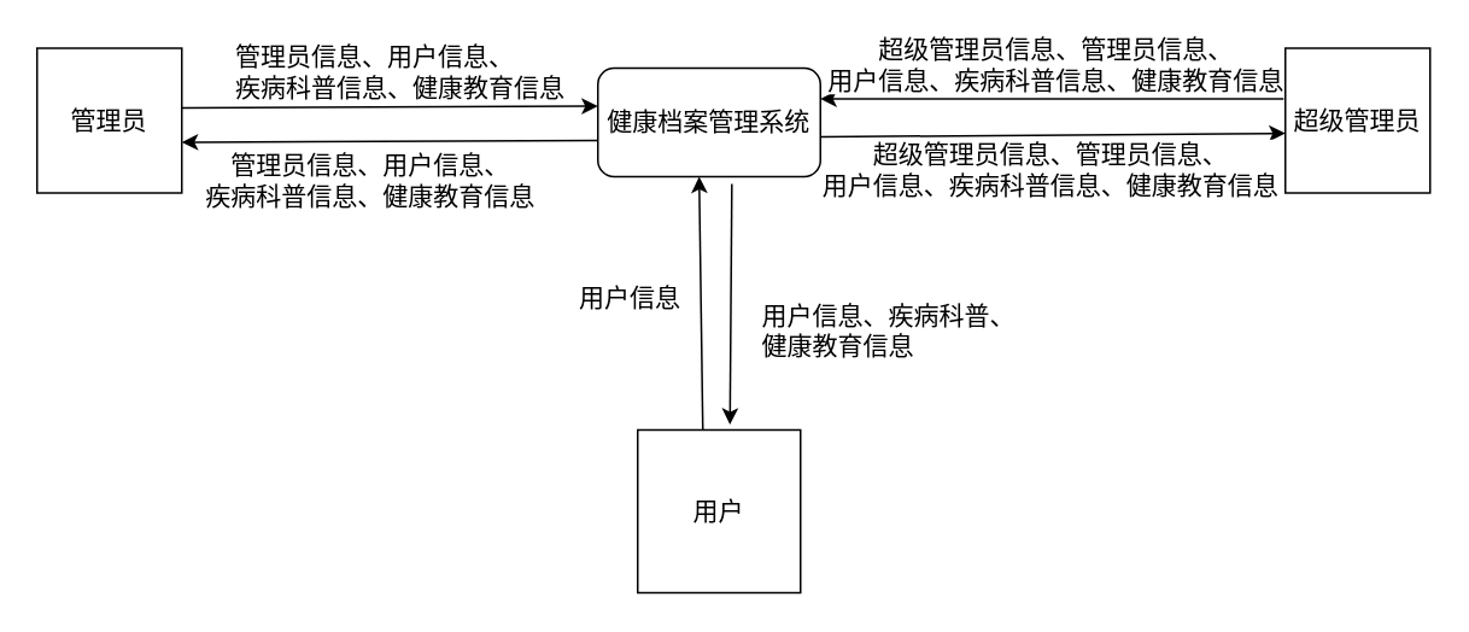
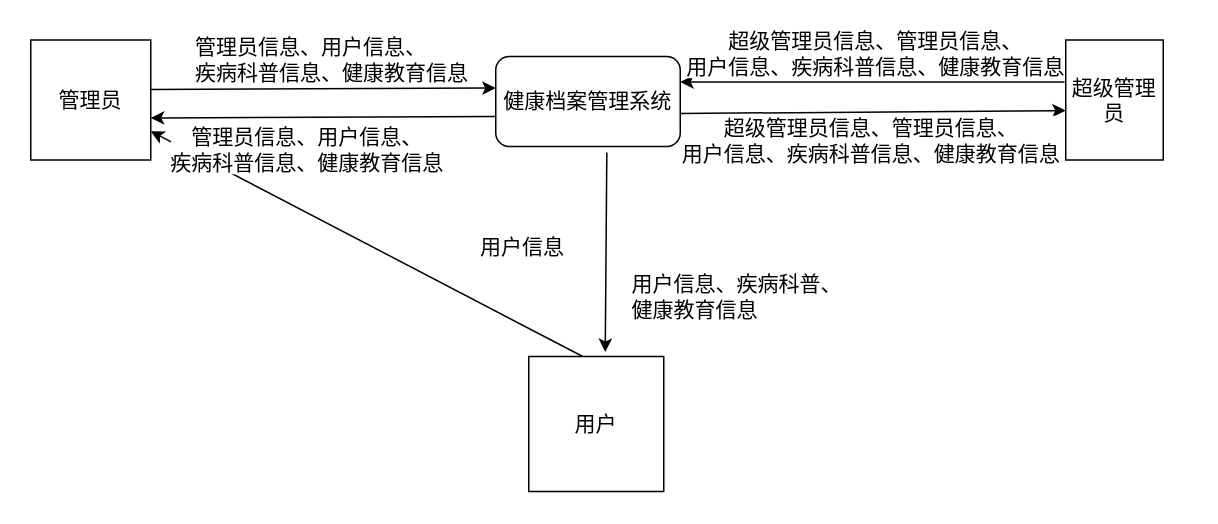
  <mxCell id="0" />
  <mxCell id="1" parent="0" />
  <mxCell id="2" style="edgeStyle=none;rounded=0;orthogonalLoop=1;jettySize=auto;html=1;entryX=0;entryY=0.25;entryDx=0;entryDy=0;exitX=1;exitY=0.413;exitDx=0;exitDy=0;exitPerimeter=0;" parent="1" edge="1" source="3"><mxGeometry relative="1" as="geometry"><mxPoint x="140" y="58" as="sourcePoint" /><mxPoint x="330" y="58" as="targetPoint" /></mxGeometry></mxCell>
  <mxCell id="3" value="&lt;font style=&quot;font-size: 14px&quot;&gt;管理员&lt;/font&gt;" style="whiteSpace=wrap;html=1;aspect=fixed;" parent="1" vertex="1"><mxGeometry x="20" y="26" width="80" height="80" as="geometry" /></mxCell>
  <mxCell id="4" style="edgeStyle=none;rounded=0;orthogonalLoop=1;jettySize=auto;html=1;exitX=-0.012;exitY=0.35;exitDx=0;exitDy=0;entryX=1;entryY=0.25;entryDx=0;entryDy=0;exitPerimeter=0;" parent="1" source="6" edge="1"><mxGeometry relative="1" as="geometry"><mxPoint x="650" y="54" as="sourcePoint" /><mxPoint x="453" y="54" as="targetPoint" /></mxGeometry></mxCell>
  <mxCell id="5" value="&lt;font style=&quot;font-size: 14px&quot;&gt;&lt;span&gt;超级管理员信息、管理员信息、&lt;br&gt;用户信息、疾病科普信息、&lt;/span&gt;&lt;span&gt;健康教育信息&lt;/span&gt;&lt;/font&gt;" style="text;html=1;resizable=0;points=[];align=center;verticalAlign=middle;labelBackgroundColor=#ffffff;" parent="4" vertex="1" connectable="0"><mxGeometry x="-0.036" y="1" relative="1" as="geometry"><mxPoint x="-4" y="-20.5" as="offset" /></mxGeometry></mxCell>
- <mxCell id="6" value="&lt;font style=&quot;font-size: 14px&quot;&gt;超级管理员&lt;/font&gt;" style="whiteSpace=wrap;html=1;aspect=fixed;" parent="1" vertex="1"><mxGeometry x="710" y="26" width="80" height="80" as="geometry" /></mxCell>
- <mxCell id="7" style="edgeStyle=none;rounded=0;orthogonalLoop=1;jettySize=auto;html=1;entryX=0.455;entryY=1;entryDx=0;entryDy=0;entryPerimeter=0;exitX=0.4;exitY=0;exitDx=0;exitDy=0;exitPerimeter=0;" parent="1" source="8" target="14" edge="1"><mxGeometry relative="1" as="geometry"><mxPoint x="386" y="227" as="sourcePoint" /></mxGeometry></mxCell>
+ <mxCell id="6" value="&lt;font style=&quot;font-size: 14px&quot;&gt;超级管理员&lt;/font&gt;" style="whiteSpace=wrap;html=1;aspect=fixed;" parent="1" vertex="1"><mxGeometry x="710" y="26" width="65" height="80" as="geometry" /></mxCell>
+ <mxCell id="7" style="edgeStyle=none;rounded=0;orthogonalLoop=1;jettySize=auto;html=1;exitX=0.4;exitY=0;exitDx=0;exitDy=0;exitPerimeter=0;" parent="1" source="8" target="3" edge="1"><mxGeometry relative="1" as="geometry"><mxPoint x="386" y="227" as="sourcePoint" /></mxGeometry></mxCell>
  <mxCell id="8" value="&lt;font style=&quot;font-size: 14px&quot;&gt;用户&lt;/font&gt;" style="whiteSpace=wrap;html=1;aspect=fixed;" parent="1" vertex="1"><mxGeometry x="352" y="237" width="90" height="90" as="geometry" /></mxCell>
  <mxCell id="9" style="edgeStyle=none;rounded=0;orthogonalLoop=1;jettySize=auto;html=1;exitX=0;exitY=0.75;exitDx=0;exitDy=0;entryX=1;entryY=0.65;entryDx=0;entryDy=0;entryPerimeter=0;" parent="1" edge="1" target="3"><mxGeometry relative="1" as="geometry"><mxPoint x="330" y="77" as="sourcePoint" /><mxPoint x="140" y="78" as="targetPoint" /></mxGeometry></mxCell>
  <mxCell id="10" value="&lt;font style=&quot;font-size: 14px&quot;&gt;管理员信息、用户信息、&lt;br&gt;疾病科普信息、健康教育信息&lt;/font&gt;" style="text;html=1;resizable=0;points=[];align=center;verticalAlign=middle;labelBackgroundColor=#ffffff;" parent="9" vertex="1" connectable="0"><mxGeometry x="0.04" relative="1" as="geometry"><mxPoint x="-7" y="20.5" as="offset" /></mxGeometry></mxCell>
  <mxCell id="11" style="edgeStyle=none;rounded=0;orthogonalLoop=1;jettySize=auto;html=1;exitX=1;exitY=0.75;exitDx=0;exitDy=0;entryX=0;entryY=0.588;entryDx=0;entryDy=0;entryPerimeter=0;" parent="1" target="6" edge="1"><mxGeometry relative="1" as="geometry"><mxPoint x="453" y="75" as="sourcePoint" /><mxPoint x="647" y="74" as="targetPoint" /></mxGeometry></mxCell>
  <mxCell id="12" value="&lt;font style=&quot;font-size: 14px&quot;&gt;超级管理员信息、管理员信息、&lt;br&gt;用户信息、疾病科普信息、健康教育信息&lt;/font&gt;" style="text;html=1;resizable=0;points=[];align=center;verticalAlign=middle;labelBackgroundColor=#ffffff;" parent="11" vertex="1" connectable="0"><mxGeometry x="-0.051" y="2" relative="1" as="geometry"><mxPoint x="5" y="20.5" as="offset" /></mxGeometry></mxCell>
  <mxCell id="13" style="edgeStyle=none;rounded=0;orthogonalLoop=1;jettySize=auto;html=1;exitX=0.602;exitY=1.067;exitDx=0;exitDy=0;exitPerimeter=0;" parent="1" source="14" edge="1"><mxGeometry relative="1" as="geometry"><mxPoint x="403" y="234" as="targetPoint" /></mxGeometry></mxCell>
  <mxCell id="14" value="&lt;font style=&quot;font-size: 14px&quot;&gt;健康档案管理系统&lt;/font&gt;" style="rounded=1;whiteSpace=wrap;html=1;" parent="1" vertex="1"><mxGeometry x="330" y="37" width="123" height="60" as="geometry" /></mxCell>
  <mxCell id="15" value="&lt;font style=&quot;font-size: 14px&quot;&gt;管理员信息、用户信息、&lt;br&gt;疾病科普信息、健康教育信息&lt;/font&gt;" style="text;html=1;resizable=0;points=[];autosize=1;align=left;verticalAlign=top;spacingTop=-4;" parent="1" vertex="1"><mxGeometry x="128" y="20" width="200" height="30" as="geometry" /></mxCell>
  <mxCell id="16" value="&lt;font style=&quot;font-size: 14px&quot;&gt;用户信息&lt;/font&gt;" style="text;html=1;resizable=0;points=[];autosize=1;align=left;verticalAlign=top;spacingTop=-4;" parent="1" vertex="1"><mxGeometry x="318" y="153" width="70" height="20" as="geometry" /></mxCell>
- <mxCell id="17" value="&lt;font style=&quot;font-size: 14px&quot;&gt;用户信息、疾病科普、&lt;br&gt;健康教育信息&lt;/font&gt;&lt;br&gt;" style="text;html=1;resizable=0;points=[];autosize=1;align=left;verticalAlign=top;spacingTop=-4;" parent="1" vertex="1"><mxGeometry x="419" y="163" width="160" height="30" as="geometry" /></mxCell>
+ <mxCell id="17" value="&lt;font style=&quot;font-size: 14px&quot;&gt;用户信息、疾病科普、&lt;br&gt;健康教育信息&lt;/font&gt;&lt;br&gt;" style="text;html=1;resizable=0;points=[];autosize=1;align=left;verticalAlign=top;spacingTop=-4;" parent="1" vertex="1"><mxGeometry x="419" y="178" width="160" height="30" as="geometry" /></mxCell>
